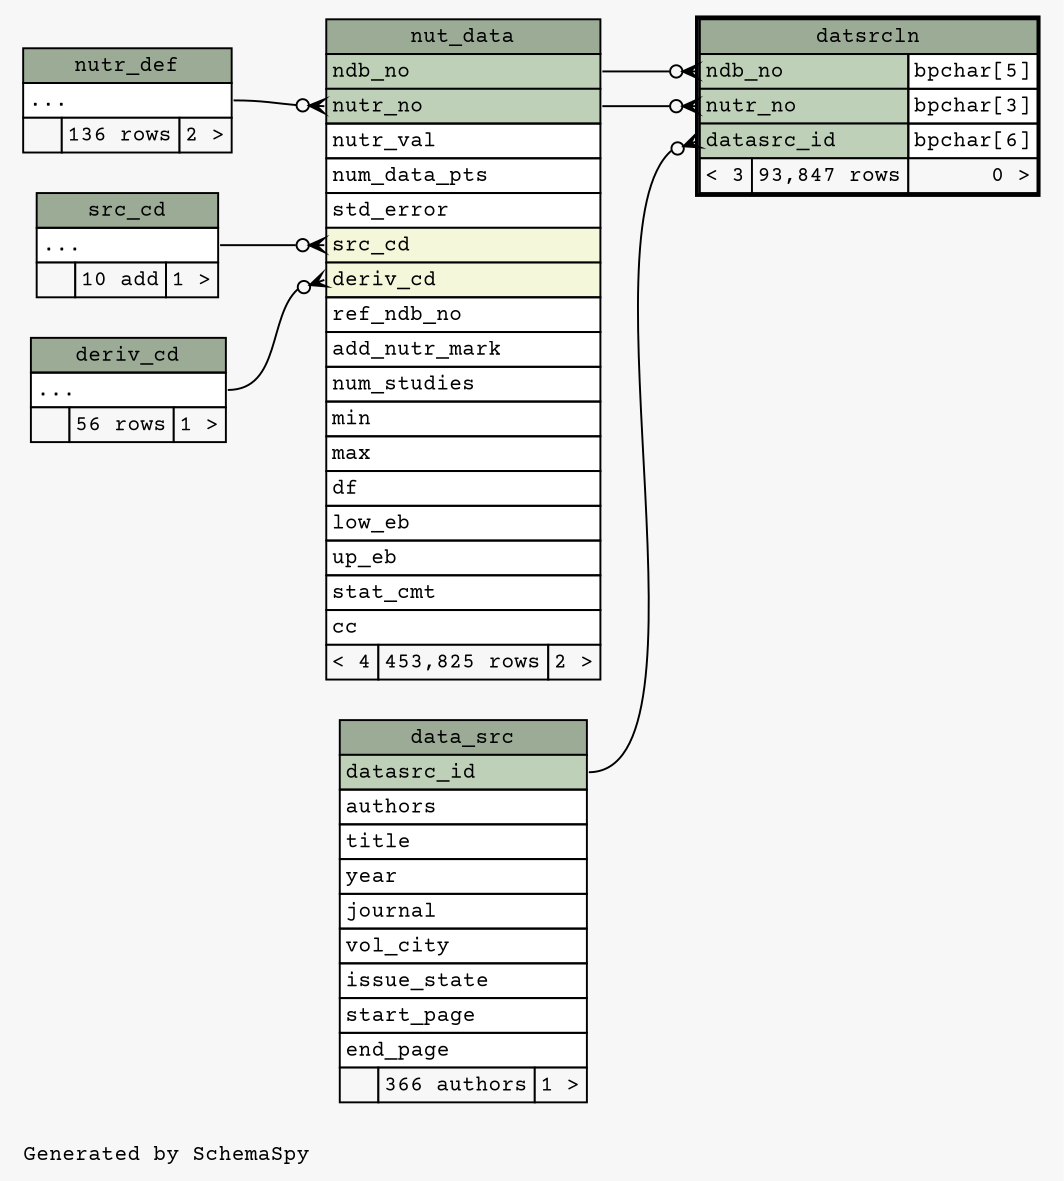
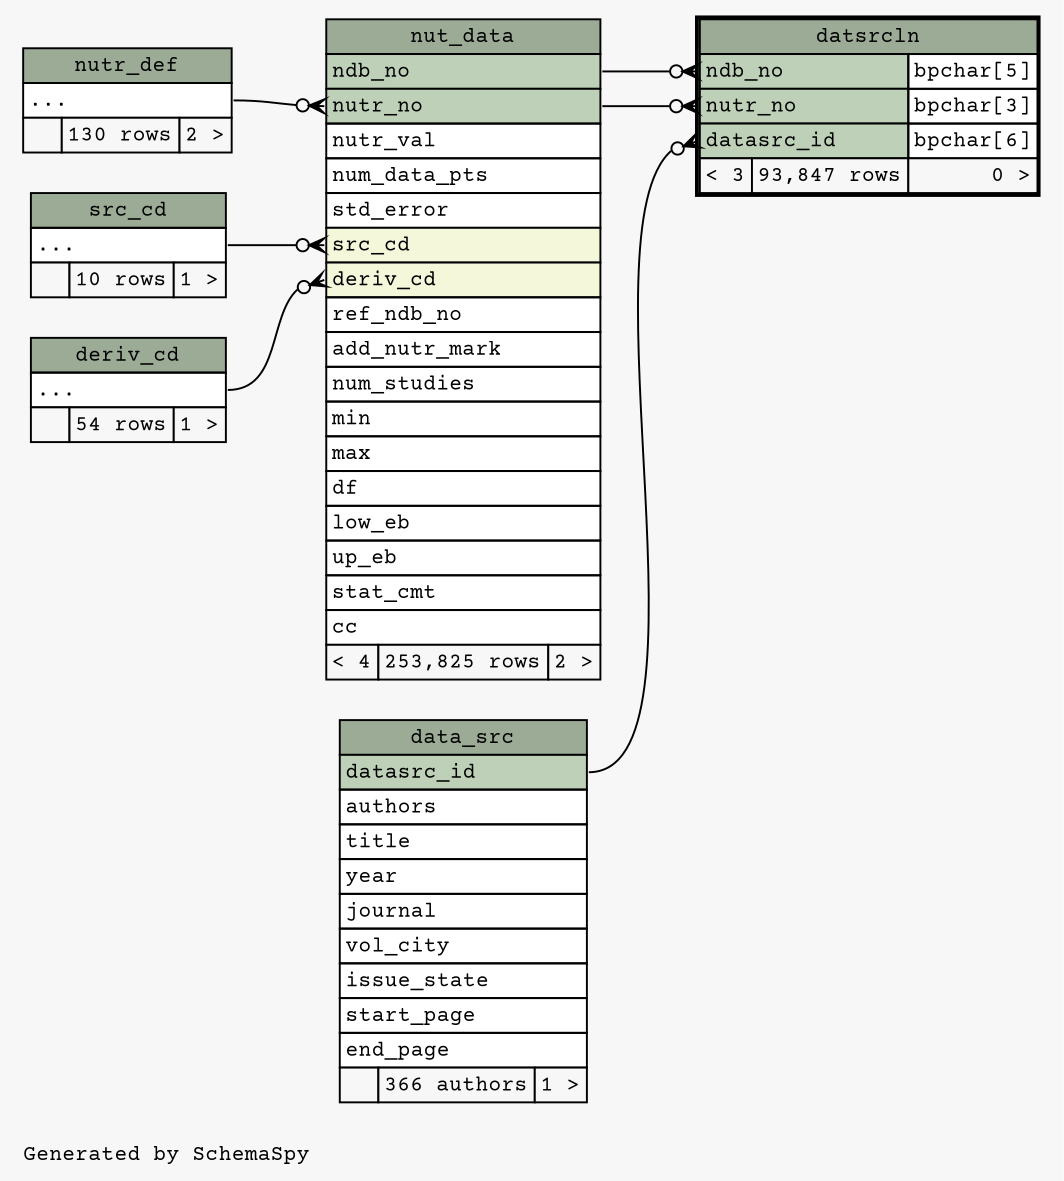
  digraph {
    bgcolor="#f7f7f7"
    fontname="Courier Prime"
    fontsize=11
    label="\nGenerated by SchemaSpy"
    labeljust=l
    nodesep=0.18
    rankdir=RL
    ranksep=0.46
    node [fontname="Courier Prime" fontsize=11 shape=plaintext]
    edge [arrowhead=none arrowsize=0.8 arrowtail=crowodot dir=back fontname="Courier Prime" headport="elipses:e" tailport="nutr_no:w"]
    n1 [label=<     <TABLE BORDER="2" CELLBORDER="1" CELLSPACING="0" BGCOLOR="#ffffff">       <TR><TD COLSPAN="3" BGCOLOR="#9bab96" ALIGN="CENTER">datsrcln</TD></TR>       <TR><TD PORT="ndb_no" COLSPAN="2" BGCOLOR="#bed1b8" ALIGN="LEFT">ndb_no</TD><TD PORT="ndb_no.type" ALIGN="LEFT">bpchar[5]</TD></TR>       <TR><TD PORT="nutr_no" COLSPAN="2" BGCOLOR="#bed1b8" ALIGN="LEFT">nutr_no</TD><TD PORT="nutr_no.type" ALIGN="LEFT">bpchar[3]</TD></TR>       <TR><TD PORT="datasrc_id" COLSPAN="2" BGCOLOR="#bed1b8" ALIGN="LEFT">datasrc_id</TD><TD PORT="datasrc_id.type" ALIGN="LEFT">bpchar[6]</TD></TR>       <TR><TD ALIGN="LEFT" BGCOLOR="#f7f7f7">&lt; 3</TD><TD ALIGN="RIGHT" BGCOLOR="#f7f7f7">93,847 rows</TD><TD ALIGN="RIGHT" BGCOLOR="#f7f7f7">0 &gt;</TD></TR>     </TABLE>>]
    n2 [label=<     <TABLE BORDER="0" CELLBORDER="1" CELLSPACING="0" BGCOLOR="#ffffff">       <TR><TD COLSPAN="3" BGCOLOR="#9bab96" ALIGN="CENTER">data_src</TD></TR>       <TR><TD PORT="datasrc_id" COLSPAN="3" BGCOLOR="#bed1b8" ALIGN="LEFT">datasrc_id</TD></TR>       <TR><TD PORT="authors" COLSPAN="3" ALIGN="LEFT">authors</TD></TR>       <TR><TD PORT="title" COLSPAN="3" ALIGN="LEFT">title</TD></TR>       <TR><TD PORT="year" COLSPAN="3" ALIGN="LEFT">year</TD></TR>       <TR><TD PORT="journal" COLSPAN="3" ALIGN="LEFT">journal</TD></TR>       <TR><TD PORT="vol_city" COLSPAN="3" ALIGN="LEFT">vol_city</TD></TR>       <TR><TD PORT="issue_state" COLSPAN="3" ALIGN="LEFT">issue_state</TD></TR>       <TR><TD PORT="start_page" COLSPAN="3" ALIGN="LEFT">start_page</TD></TR>       <TR><TD PORT="end_page" COLSPAN="3" ALIGN="LEFT">end_page</TD></TR>       <TR><TD ALIGN="LEFT" BGCOLOR="#f7f7f7">  </TD><TD ALIGN="RIGHT" BGCOLOR="#f7f7f7">366 authors</TD><TD ALIGN="RIGHT" BGCOLOR="#f7f7f7">1 &gt;</TD></TR>     </TABLE>>]
-   n3 [label=<     <TABLE BORDER="0" CELLBORDER="1" CELLSPACING="0" BGCOLOR="#ffffff">       <TR><TD COLSPAN="3" BGCOLOR="#9bab96" ALIGN="CENTER">nut_data</TD></TR>       <TR><TD PORT="ndb_no" COLSPAN="3" BGCOLOR="#bed1b8" ALIGN="LEFT">ndb_no</TD></TR>       <TR><TD PORT="nutr_no" COLSPAN="3" BGCOLOR="#bed1b8" ALIGN="LEFT">nutr_no</TD></TR>       <TR><TD PORT="nutr_val" COLSPAN="3" ALIGN="LEFT">nutr_val</TD></TR>       <TR><TD PORT="num_data_pts" COLSPAN="3" ALIGN="LEFT">num_data_pts</TD></TR>       <TR><TD PORT="std_error" COLSPAN="3" ALIGN="LEFT">std_error</TD></TR>       <TR><TD PORT="src_cd" COLSPAN="3" BGCOLOR="#f4f7da" ALIGN="LEFT">src_cd</TD></TR>       <TR><TD PORT="deriv_cd" COLSPAN="3" BGCOLOR="#f4f7da" ALIGN="LEFT">deriv_cd</TD></TR>       <TR><TD PORT="ref_ndb_no" COLSPAN="3" ALIGN="LEFT">ref_ndb_no</TD></TR>       <TR><TD PORT="add_nutr_mark" COLSPAN="3" ALIGN="LEFT">add_nutr_mark</TD></TR>       <TR><TD PORT="num_studies" COLSPAN="3" ALIGN="LEFT">num_studies</TD></TR>       <TR><TD PORT="min" COLSPAN="3" ALIGN="LEFT">min</TD></TR>       <TR><TD PORT="max" COLSPAN="3" ALIGN="LEFT">max</TD></TR>       <TR><TD PORT="df" COLSPAN="3" ALIGN="LEFT">df</TD></TR>       <TR><TD PORT="low_eb" COLSPAN="3" ALIGN="LEFT">low_eb</TD></TR>       <TR><TD PORT="up_eb" COLSPAN="3" ALIGN="LEFT">up_eb</TD></TR>       <TR><TD PORT="stat_cmt" COLSPAN="3" ALIGN="LEFT">stat_cmt</TD></TR>       <TR><TD PORT="cc" COLSPAN="3" ALIGN="LEFT">cc</TD></TR>       <TR><TD ALIGN="LEFT" BGCOLOR="#f7f7f7">&lt; 4</TD><TD ALIGN="RIGHT" BGCOLOR="#f7f7f7">453,825 rows</TD><TD ALIGN="RIGHT" BGCOLOR="#f7f7f7">2 &gt;</TD></TR>     </TABLE>>]
-   n4 [label=<     <TABLE BORDER="0" CELLBORDER="1" CELLSPACING="0" BGCOLOR="#ffffff">       <TR><TD COLSPAN="3" BGCOLOR="#9bab96" ALIGN="CENTER">deriv_cd</TD></TR>       <TR><TD PORT="elipses" COLSPAN="3" ALIGN="LEFT">...</TD></TR>       <TR><TD ALIGN="LEFT" BGCOLOR="#f7f7f7">  </TD><TD ALIGN="RIGHT" BGCOLOR="#f7f7f7">56 rows</TD><TD ALIGN="RIGHT" BGCOLOR="#f7f7f7">1 &gt;</TD></TR>     </TABLE>>]
-   n5 [label=<     <TABLE BORDER="0" CELLBORDER="1" CELLSPACING="0" BGCOLOR="#ffffff">       <TR><TD COLSPAN="3" BGCOLOR="#9bab96" ALIGN="CENTER">nutr_def</TD></TR>       <TR><TD PORT="elipses" COLSPAN="3" ALIGN="LEFT">...</TD></TR>       <TR><TD ALIGN="LEFT" BGCOLOR="#f7f7f7">  </TD><TD ALIGN="RIGHT" BGCOLOR="#f7f7f7">136 rows</TD><TD ALIGN="RIGHT" BGCOLOR="#f7f7f7">2 &gt;</TD></TR>     </TABLE>>]
-   n6 [label=<     <TABLE BORDER="0" CELLBORDER="1" CELLSPACING="0" BGCOLOR="#ffffff">       <TR><TD COLSPAN="3" BGCOLOR="#9bab96" ALIGN="CENTER">src_cd</TD></TR>       <TR><TD PORT="elipses" COLSPAN="3" ALIGN="LEFT">...</TD></TR>       <TR><TD ALIGN="LEFT" BGCOLOR="#f7f7f7">  </TD><TD ALIGN="RIGHT" BGCOLOR="#f7f7f7">10 add</TD><TD ALIGN="RIGHT" BGCOLOR="#f7f7f7">1 &gt;</TD></TR>     </TABLE>>]
+   n3 [label=<     <TABLE BORDER="0" CELLBORDER="1" CELLSPACING="0" BGCOLOR="#ffffff">       <TR><TD COLSPAN="3" BGCOLOR="#9bab96" ALIGN="CENTER">nut_data</TD></TR>       <TR><TD PORT="ndb_no" COLSPAN="3" BGCOLOR="#bed1b8" ALIGN="LEFT">ndb_no</TD></TR>       <TR><TD PORT="nutr_no" COLSPAN="3" BGCOLOR="#bed1b8" ALIGN="LEFT">nutr_no</TD></TR>       <TR><TD PORT="nutr_val" COLSPAN="3" ALIGN="LEFT">nutr_val</TD></TR>       <TR><TD PORT="num_data_pts" COLSPAN="3" ALIGN="LEFT">num_data_pts</TD></TR>       <TR><TD PORT="std_error" COLSPAN="3" ALIGN="LEFT">std_error</TD></TR>       <TR><TD PORT="src_cd" COLSPAN="3" BGCOLOR="#f4f7da" ALIGN="LEFT">src_cd</TD></TR>       <TR><TD PORT="deriv_cd" COLSPAN="3" BGCOLOR="#f4f7da" ALIGN="LEFT">deriv_cd</TD></TR>       <TR><TD PORT="ref_ndb_no" COLSPAN="3" ALIGN="LEFT">ref_ndb_no</TD></TR>       <TR><TD PORT="add_nutr_mark" COLSPAN="3" ALIGN="LEFT">add_nutr_mark</TD></TR>       <TR><TD PORT="num_studies" COLSPAN="3" ALIGN="LEFT">num_studies</TD></TR>       <TR><TD PORT="min" COLSPAN="3" ALIGN="LEFT">min</TD></TR>       <TR><TD PORT="max" COLSPAN="3" ALIGN="LEFT">max</TD></TR>       <TR><TD PORT="df" COLSPAN="3" ALIGN="LEFT">df</TD></TR>       <TR><TD PORT="low_eb" COLSPAN="3" ALIGN="LEFT">low_eb</TD></TR>       <TR><TD PORT="up_eb" COLSPAN="3" ALIGN="LEFT">up_eb</TD></TR>       <TR><TD PORT="stat_cmt" COLSPAN="3" ALIGN="LEFT">stat_cmt</TD></TR>       <TR><TD PORT="cc" COLSPAN="3" ALIGN="LEFT">cc</TD></TR>       <TR><TD ALIGN="LEFT" BGCOLOR="#f7f7f7">&lt; 4</TD><TD ALIGN="RIGHT" BGCOLOR="#f7f7f7">253,825 rows</TD><TD ALIGN="RIGHT" BGCOLOR="#f7f7f7">2 &gt;</TD></TR>     </TABLE>>]
+   n4 [label=<     <TABLE BORDER="0" CELLBORDER="1" CELLSPACING="0" BGCOLOR="#ffffff">       <TR><TD COLSPAN="3" BGCOLOR="#9bab96" ALIGN="CENTER">deriv_cd</TD></TR>       <TR><TD PORT="elipses" COLSPAN="3" ALIGN="LEFT">...</TD></TR>       <TR><TD ALIGN="LEFT" BGCOLOR="#f7f7f7">  </TD><TD ALIGN="RIGHT" BGCOLOR="#f7f7f7">54 rows</TD><TD ALIGN="RIGHT" BGCOLOR="#f7f7f7">1 &gt;</TD></TR>     </TABLE>>]
+   n5 [label=<     <TABLE BORDER="0" CELLBORDER="1" CELLSPACING="0" BGCOLOR="#ffffff">       <TR><TD COLSPAN="3" BGCOLOR="#9bab96" ALIGN="CENTER">nutr_def</TD></TR>       <TR><TD PORT="elipses" COLSPAN="3" ALIGN="LEFT">...</TD></TR>       <TR><TD ALIGN="LEFT" BGCOLOR="#f7f7f7">  </TD><TD ALIGN="RIGHT" BGCOLOR="#f7f7f7">130 rows</TD><TD ALIGN="RIGHT" BGCOLOR="#f7f7f7">2 &gt;</TD></TR>     </TABLE>>]
+   n6 [label=<     <TABLE BORDER="0" CELLBORDER="1" CELLSPACING="0" BGCOLOR="#ffffff">       <TR><TD COLSPAN="3" BGCOLOR="#9bab96" ALIGN="CENTER">src_cd</TD></TR>       <TR><TD PORT="elipses" COLSPAN="3" ALIGN="LEFT">...</TD></TR>       <TR><TD ALIGN="LEFT" BGCOLOR="#f7f7f7">  </TD><TD ALIGN="RIGHT" BGCOLOR="#f7f7f7">10 rows</TD><TD ALIGN="RIGHT" BGCOLOR="#f7f7f7">1 &gt;</TD></TR>     </TABLE>>]
    n1 -> n2 [headport="datasrc_id:e" tailport="datasrc_id:w"]
    n1 -> n3 [headport="ndb_no:e" tailport="ndb_no:w"]
    n1 -> n3 [headport="nutr_no:e"]
    n3 -> n4 [tailport="deriv_cd:w"]
    n3 -> n5
    n3 -> n6 [tailport="src_cd:w"]
  }
